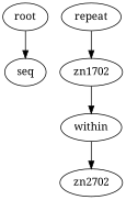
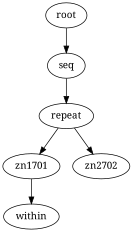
  strict digraph {
    fontname="Noto Serif"
    node [fontname="Noto Serif"]
    edge [fontname="Noto Serif"]
    root
    seq
    repeat
-   zn1701 [label=zn1702]
+   zn1701
    n5 [label=zn2702]
    within
    root -> seq
+   seq -> repeat
    repeat -> zn1701
    zn1701 -> within
-   within -> n5
+   repeat -> n5
  }
